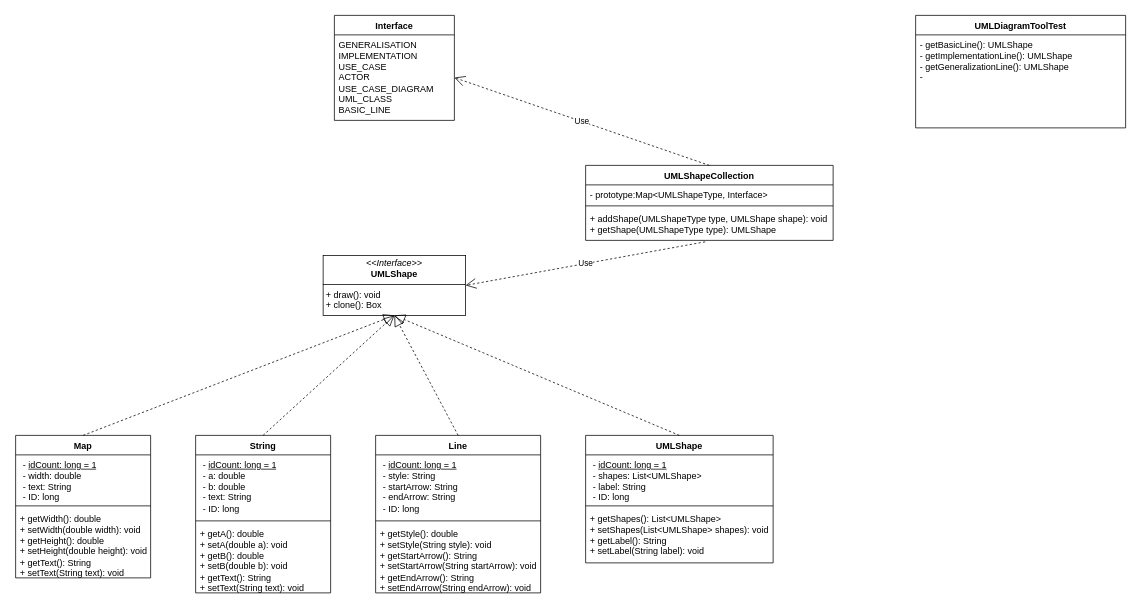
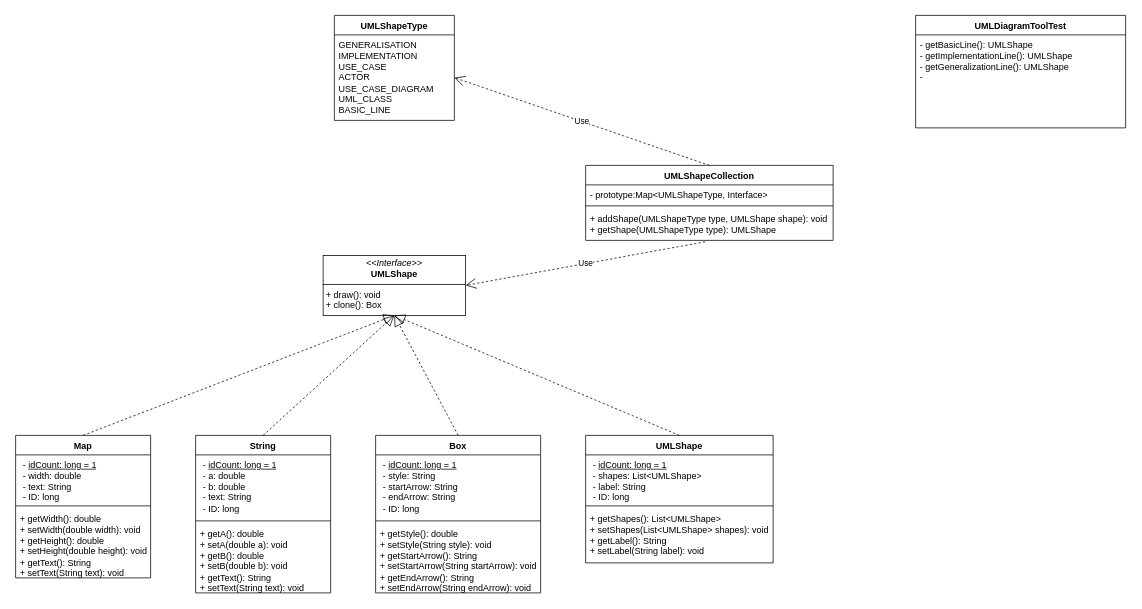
  <mxCell id="0" />
  <mxCell id="1" parent="0" />
  <mxCell id="2" value="Map" style="swimlane;fontStyle=1;align=center;verticalAlign=top;childLayout=stackLayout;horizontal=1;startSize=26;horizontalStack=0;resizeParent=1;resizeParentMax=0;resizeLast=0;collapsible=1;marginBottom=0;whiteSpace=wrap;html=1;" vertex="1" parent="1"><mxGeometry x="20" y="580" width="180" height="190" as="geometry" /></mxCell>
  <mxCell id="3" value="&lt;p style=&quot;margin: 0px 0px 0px 4px;&quot;&gt;-&amp;nbsp;&lt;u&gt;idCount: long = 1&lt;/u&gt;&lt;/p&gt;&lt;p style=&quot;margin: 0px 0px 0px 4px;&quot;&gt;- width: double&lt;/p&gt;&lt;p style=&quot;margin: 0px 0px 0px 4px;&quot;&gt;- text: String&lt;/p&gt;&lt;p style=&quot;margin: 0px 0px 0px 4px;&quot;&gt;- ID: long&lt;/p&gt;" style="text;strokeColor=none;fillColor=none;align=left;verticalAlign=top;spacingLeft=4;spacingRight=4;overflow=hidden;rotatable=0;points=[[0,0.5],[1,0.5]];portConstraint=eastwest;whiteSpace=wrap;html=1;" vertex="1" parent="2"><mxGeometry y="26" width="180" height="64" as="geometry" /></mxCell>
  <mxCell id="4" value="" style="line;strokeWidth=1;fillColor=none;align=left;verticalAlign=middle;spacingTop=-1;spacingLeft=3;spacingRight=3;rotatable=0;labelPosition=right;points=[];portConstraint=eastwest;strokeColor=inherit;" vertex="1" parent="2"><mxGeometry y="90" width="180" height="8" as="geometry" /></mxCell>
  <mxCell id="5" value="&lt;div&gt;+ getWidth(): double&lt;/div&gt;&lt;div&gt;+&lt;span style=&quot;background-color: initial;&quot;&gt;&amp;nbsp;setWidth(double width): void&lt;/span&gt;&lt;/div&gt;&lt;div&gt;+ getHeight(): double&lt;/div&gt;&lt;div&gt;+ setHeight(double height): void&lt;/div&gt;&lt;div&gt;+ getText(): String&lt;/div&gt;&lt;div&gt;+ setText(String text): void&lt;/div&gt;" style="text;strokeColor=none;fillColor=none;align=left;verticalAlign=top;spacingLeft=4;spacingRight=4;overflow=hidden;rotatable=0;points=[[0,0.5],[1,0.5]];portConstraint=eastwest;whiteSpace=wrap;html=1;" vertex="1" parent="2"><mxGeometry y="98" width="180" height="92" as="geometry" /></mxCell>
  <mxCell id="6" value="&lt;p style=&quot;margin:0px;margin-top:4px;text-align:center;&quot;&gt;&lt;i&gt;&amp;lt;&amp;lt;Interface&amp;gt;&amp;gt;&lt;/i&gt;&lt;br&gt;&lt;b&gt;UMLShape&lt;/b&gt;&lt;/p&gt;&lt;hr size=&quot;1&quot; style=&quot;border-style:solid;&quot;&gt;&lt;p style=&quot;margin:0px;margin-left:4px;&quot;&gt;+ draw(): void&lt;/p&gt;&lt;p style=&quot;margin:0px;margin-left:4px;&quot;&gt;+ clone(): Box&lt;/p&gt;" style="verticalAlign=top;align=left;overflow=fill;html=1;whiteSpace=wrap;" vertex="1" parent="1"><mxGeometry x="430" y="340" width="190" height="80" as="geometry" /></mxCell>
  <mxCell id="7" value="String" style="swimlane;fontStyle=1;align=center;verticalAlign=top;childLayout=stackLayout;horizontal=1;startSize=26;horizontalStack=0;resizeParent=1;resizeParentMax=0;resizeLast=0;collapsible=1;marginBottom=0;whiteSpace=wrap;html=1;" vertex="1" parent="1"><mxGeometry x="260" y="580" width="180" height="210" as="geometry" /></mxCell>
  <mxCell id="8" value="&lt;p style=&quot;margin: 0px 0px 0px 4px;&quot;&gt;-&amp;nbsp;&lt;u&gt;idCount: long = 1&lt;/u&gt;&lt;/p&gt;&lt;p style=&quot;margin: 0px 0px 0px 4px;&quot;&gt;- a: double&lt;/p&gt;&lt;p style=&quot;margin: 0px 0px 0px 4px;&quot;&gt;&lt;span style=&quot;background-color: initial;&quot;&gt;- b: double&lt;/span&gt;&lt;/p&gt;&lt;p style=&quot;margin: 0px 0px 0px 4px;&quot;&gt;&lt;span style=&quot;background-color: initial;&quot;&gt;- text: String&lt;/span&gt;&lt;/p&gt;&lt;p style=&quot;margin: 0px 0px 0px 4px;&quot;&gt;- ID: long&lt;/p&gt;" style="text;strokeColor=none;fillColor=none;align=left;verticalAlign=top;spacingLeft=4;spacingRight=4;overflow=hidden;rotatable=0;points=[[0,0.5],[1,0.5]];portConstraint=eastwest;whiteSpace=wrap;html=1;" vertex="1" parent="7"><mxGeometry y="26" width="180" height="84" as="geometry" /></mxCell>
  <mxCell id="9" value="" style="line;strokeWidth=1;fillColor=none;align=left;verticalAlign=middle;spacingTop=-1;spacingLeft=3;spacingRight=3;rotatable=0;labelPosition=right;points=[];portConstraint=eastwest;strokeColor=inherit;" vertex="1" parent="7"><mxGeometry y="110" width="180" height="8" as="geometry" /></mxCell>
  <mxCell id="10" value="&lt;div&gt;+ getA(): double&lt;/div&gt;&lt;div&gt;+&lt;span style=&quot;background-color: initial;&quot;&gt;&amp;nbsp;setA(double a): void&lt;/span&gt;&lt;/div&gt;&lt;div&gt;+ getB(): double&lt;/div&gt;&lt;div&gt;+ setB(double b): void&lt;/div&gt;&lt;div&gt;+ getText(): String&lt;/div&gt;&lt;div&gt;+ setText(String text): void&lt;/div&gt;" style="text;strokeColor=none;fillColor=none;align=left;verticalAlign=top;spacingLeft=4;spacingRight=4;overflow=hidden;rotatable=0;points=[[0,0.5],[1,0.5]];portConstraint=eastwest;whiteSpace=wrap;html=1;" vertex="1" parent="7"><mxGeometry y="118" width="180" height="92" as="geometry" /></mxCell>
- <mxCell id="11" value="Line" style="swimlane;fontStyle=1;align=center;verticalAlign=top;childLayout=stackLayout;horizontal=1;startSize=26;horizontalStack=0;resizeParent=1;resizeParentMax=0;resizeLast=0;collapsible=1;marginBottom=0;whiteSpace=wrap;html=1;" vertex="1" parent="1"><mxGeometry x="500" y="580" width="220" height="210" as="geometry" /></mxCell>
+ <mxCell id="11" value="Box" style="swimlane;fontStyle=1;align=center;verticalAlign=top;childLayout=stackLayout;horizontal=1;startSize=26;horizontalStack=0;resizeParent=1;resizeParentMax=0;resizeLast=0;collapsible=1;marginBottom=0;whiteSpace=wrap;html=1;" vertex="1" parent="1"><mxGeometry x="500" y="580" width="220" height="210" as="geometry" /></mxCell>
  <mxCell id="12" value="&lt;p style=&quot;margin: 0px 0px 0px 4px;&quot;&gt;-&amp;nbsp;&lt;u&gt;idCount: long = 1&lt;/u&gt;&lt;/p&gt;&lt;p style=&quot;margin: 0px 0px 0px 4px;&quot;&gt;- style: String&lt;/p&gt;&lt;p style=&quot;margin: 0px 0px 0px 4px;&quot;&gt;- startArrow: String&lt;/p&gt;&lt;p style=&quot;margin: 0px 0px 0px 4px;&quot;&gt;- endArrow: String&lt;/p&gt;&lt;p style=&quot;margin: 0px 0px 0px 4px;&quot;&gt;- ID: long&lt;/p&gt;" style="text;strokeColor=none;fillColor=none;align=left;verticalAlign=top;spacingLeft=4;spacingRight=4;overflow=hidden;rotatable=0;points=[[0,0.5],[1,0.5]];portConstraint=eastwest;whiteSpace=wrap;html=1;" vertex="1" parent="11"><mxGeometry y="26" width="220" height="84" as="geometry" /></mxCell>
  <mxCell id="13" value="" style="line;strokeWidth=1;fillColor=none;align=left;verticalAlign=middle;spacingTop=-1;spacingLeft=3;spacingRight=3;rotatable=0;labelPosition=right;points=[];portConstraint=eastwest;strokeColor=inherit;" vertex="1" parent="11"><mxGeometry y="110" width="220" height="8" as="geometry" /></mxCell>
  <mxCell id="14" value="&lt;div&gt;+ getStyle(): double&lt;/div&gt;&lt;div&gt;+&lt;span style=&quot;background-color: initial;&quot;&gt;&amp;nbsp;setStyle(String style): void&lt;/span&gt;&lt;/div&gt;&lt;div&gt;+ getStartArrow(): String&lt;/div&gt;&lt;div&gt;+ setStartArrow(String startArrow): void&lt;/div&gt;&lt;div&gt;+ getEndArrow(): String&lt;/div&gt;&lt;div&gt;+ setEndArrow(String endArrow): void&lt;/div&gt;" style="text;strokeColor=none;fillColor=none;align=left;verticalAlign=top;spacingLeft=4;spacingRight=4;overflow=hidden;rotatable=0;points=[[0,0.5],[1,0.5]];portConstraint=eastwest;whiteSpace=wrap;html=1;" vertex="1" parent="11"><mxGeometry y="118" width="220" height="92" as="geometry" /></mxCell>
  <mxCell id="15" value="UMLShape" style="swimlane;fontStyle=1;align=center;verticalAlign=top;childLayout=stackLayout;horizontal=1;startSize=26;horizontalStack=0;resizeParent=1;resizeParentMax=0;resizeLast=0;collapsible=1;marginBottom=0;whiteSpace=wrap;html=1;" vertex="1" parent="1"><mxGeometry x="780" y="580" width="250" height="170" as="geometry" /></mxCell>
  <mxCell id="16" value="&lt;p style=&quot;margin: 0px 0px 0px 4px;&quot;&gt;-&amp;nbsp;&lt;u&gt;idCount: long = 1&lt;/u&gt;&lt;/p&gt;&lt;p style=&quot;margin: 0px 0px 0px 4px;&quot;&gt;- shapes: List&amp;lt;UMLShape&amp;gt;&lt;/p&gt;&lt;p style=&quot;margin: 0px 0px 0px 4px;&quot;&gt;&lt;span style=&quot;background-color: initial;&quot;&gt;- label: String&lt;/span&gt;&lt;/p&gt;&lt;p style=&quot;margin: 0px 0px 0px 4px;&quot;&gt;&lt;span style=&quot;background-color: initial;&quot;&gt;- ID: long&lt;/span&gt;&lt;br&gt;&lt;/p&gt;" style="text;strokeColor=none;fillColor=none;align=left;verticalAlign=top;spacingLeft=4;spacingRight=4;overflow=hidden;rotatable=0;points=[[0,0.5],[1,0.5]];portConstraint=eastwest;whiteSpace=wrap;html=1;" vertex="1" parent="15"><mxGeometry y="26" width="250" height="64" as="geometry" /></mxCell>
  <mxCell id="17" value="" style="line;strokeWidth=1;fillColor=none;align=left;verticalAlign=middle;spacingTop=-1;spacingLeft=3;spacingRight=3;rotatable=0;labelPosition=right;points=[];portConstraint=eastwest;strokeColor=inherit;" vertex="1" parent="15"><mxGeometry y="90" width="250" height="8" as="geometry" /></mxCell>
  <mxCell id="18" value="&lt;div&gt;+ getShapes(): List&amp;lt;UMLShape&amp;gt;&lt;/div&gt;&lt;div&gt;+ setShapes(&lt;span style=&quot;background-color: initial;&quot;&gt;List&amp;lt;UMLShape&amp;gt; shapes): void&lt;/span&gt;&lt;/div&gt;&lt;div&gt;&lt;span style=&quot;background-color: initial;&quot;&gt;+ getLabel(): String&lt;/span&gt;&lt;/div&gt;&lt;div&gt;&lt;span style=&quot;background-color: initial;&quot;&gt;+ setLabel(String label): void&lt;/span&gt;&lt;/div&gt;" style="text;strokeColor=none;fillColor=none;align=left;verticalAlign=top;spacingLeft=4;spacingRight=4;overflow=hidden;rotatable=0;points=[[0,0.5],[1,0.5]];portConstraint=eastwest;whiteSpace=wrap;html=1;" vertex="1" parent="15"><mxGeometry y="98" width="250" height="72" as="geometry" /></mxCell>
  <mxCell id="19" value="" style="endArrow=block;dashed=1;endFill=0;endSize=12;html=1;rounded=0;exitX=0.5;exitY=0;exitDx=0;exitDy=0;entryX=0.5;entryY=1;entryDx=0;entryDy=0;" edge="1" parent="1" source="2" target="6"><mxGeometry width="160" relative="1" as="geometry"><mxPoint x="410" y="630" as="sourcePoint" /><mxPoint x="570" y="630" as="targetPoint" /></mxGeometry></mxCell>
  <mxCell id="20" value="" style="endArrow=block;dashed=1;endFill=0;endSize=12;html=1;rounded=0;exitX=0.5;exitY=0;exitDx=0;exitDy=0;entryX=0.5;entryY=1;entryDx=0;entryDy=0;" edge="1" parent="1" source="7" target="6"><mxGeometry width="160" relative="1" as="geometry"><mxPoint x="410" y="630" as="sourcePoint" /><mxPoint x="570" y="630" as="targetPoint" /></mxGeometry></mxCell>
  <mxCell id="21" value="" style="endArrow=block;dashed=1;endFill=0;endSize=12;html=1;rounded=0;exitX=0.5;exitY=0;exitDx=0;exitDy=0;entryX=0.5;entryY=1;entryDx=0;entryDy=0;" edge="1" parent="1" source="11" target="6"><mxGeometry width="160" relative="1" as="geometry"><mxPoint x="410" y="630" as="sourcePoint" /><mxPoint x="570" y="630" as="targetPoint" /></mxGeometry></mxCell>
  <mxCell id="22" value="" style="endArrow=block;dashed=1;endFill=0;endSize=12;html=1;rounded=0;exitX=0.5;exitY=0;exitDx=0;exitDy=0;entryX=0.5;entryY=1;entryDx=0;entryDy=0;" edge="1" parent="1" source="15" target="6"><mxGeometry width="160" relative="1" as="geometry"><mxPoint x="410" y="630" as="sourcePoint" /><mxPoint x="520" y="420" as="targetPoint" /></mxGeometry></mxCell>
  <mxCell id="23" value="UMLShapeCollection" style="swimlane;fontStyle=1;align=center;verticalAlign=top;childLayout=stackLayout;horizontal=1;startSize=26;horizontalStack=0;resizeParent=1;resizeParentMax=0;resizeLast=0;collapsible=1;marginBottom=0;whiteSpace=wrap;html=1;" vertex="1" parent="1"><mxGeometry x="780" y="220" width="330" height="100" as="geometry" /></mxCell>
  <mxCell id="24" value="- prototype:Map&amp;lt;UMLShapeType, Interface&amp;gt;" style="text;strokeColor=none;fillColor=none;align=left;verticalAlign=top;spacingLeft=4;spacingRight=4;overflow=hidden;rotatable=0;points=[[0,0.5],[1,0.5]];portConstraint=eastwest;whiteSpace=wrap;html=1;" vertex="1" parent="23"><mxGeometry y="26" width="330" height="24" as="geometry" /></mxCell>
  <mxCell id="25" value="" style="line;strokeWidth=1;fillColor=none;align=left;verticalAlign=middle;spacingTop=-1;spacingLeft=3;spacingRight=3;rotatable=0;labelPosition=right;points=[];portConstraint=eastwest;strokeColor=inherit;" vertex="1" parent="23"><mxGeometry y="50" width="330" height="8" as="geometry" /></mxCell>
  <mxCell id="26" value="+ addShape(UMLShapeType type, UMLShape shape): void&lt;div&gt;+ getShape(UMLShapeType type): UMLShape&lt;/div&gt;" style="text;strokeColor=none;fillColor=none;align=left;verticalAlign=top;spacingLeft=4;spacingRight=4;overflow=hidden;rotatable=0;points=[[0,0.5],[1,0.5]];portConstraint=eastwest;whiteSpace=wrap;html=1;" vertex="1" parent="23"><mxGeometry y="58" width="330" height="42" as="geometry" /></mxCell>
  <mxCell id="27" value="Use" style="endArrow=open;endSize=12;dashed=1;html=1;rounded=0;exitX=0.483;exitY=1.046;exitDx=0;exitDy=0;exitPerimeter=0;entryX=1;entryY=0.5;entryDx=0;entryDy=0;" edge="1" parent="1" source="26" target="6"><mxGeometry width="160" relative="1" as="geometry"><mxPoint x="680" y="450" as="sourcePoint" /><mxPoint x="840" y="450" as="targetPoint" /></mxGeometry></mxCell>
- <mxCell id="28" value="Interface" style="swimlane;fontStyle=1;align=center;verticalAlign=top;childLayout=stackLayout;horizontal=1;startSize=26;horizontalStack=0;resizeParent=1;resizeParentMax=0;resizeLast=0;collapsible=1;marginBottom=0;whiteSpace=wrap;html=1;" vertex="1" parent="1"><mxGeometry x="445" y="20" width="160" height="140" as="geometry" /></mxCell>
+ <mxCell id="28" value="UMLShapeType" style="swimlane;fontStyle=1;align=center;verticalAlign=top;childLayout=stackLayout;horizontal=1;startSize=26;horizontalStack=0;resizeParent=1;resizeParentMax=0;resizeLast=0;collapsible=1;marginBottom=0;whiteSpace=wrap;html=1;" vertex="1" parent="1"><mxGeometry x="445" y="20" width="160" height="140" as="geometry" /></mxCell>
  <mxCell id="29" value="GENERALISATION&lt;div&gt;IMPLEMENTATION&lt;/div&gt;&lt;div&gt;USE_CASE&lt;/div&gt;&lt;div&gt;ACTOR&lt;/div&gt;&lt;div&gt;USE_CASE_DIAGRAM&lt;/div&gt;&lt;div&gt;UML_CLASS&lt;/div&gt;&lt;div&gt;BASIC_LINE&lt;/div&gt;" style="text;strokeColor=none;fillColor=none;align=left;verticalAlign=top;spacingLeft=4;spacingRight=4;overflow=hidden;rotatable=0;points=[[0,0.5],[1,0.5]];portConstraint=eastwest;whiteSpace=wrap;html=1;" vertex="1" parent="28"><mxGeometry y="26" width="160" height="114" as="geometry" /></mxCell>
  <mxCell id="30" value="Use" style="endArrow=open;endSize=12;dashed=1;html=1;rounded=0;exitX=0.5;exitY=0;exitDx=0;exitDy=0;entryX=1;entryY=0.5;entryDx=0;entryDy=0;" edge="1" parent="1" source="23" target="29"><mxGeometry width="160" relative="1" as="geometry"><mxPoint x="590" y="310" as="sourcePoint" /><mxPoint x="750" y="310" as="targetPoint" /></mxGeometry></mxCell>
  <mxCell id="31" value="UMLDiagramToolTest" style="swimlane;fontStyle=1;align=center;verticalAlign=top;childLayout=stackLayout;horizontal=1;startSize=26;horizontalStack=0;resizeParent=1;resizeParentMax=0;resizeLast=0;collapsible=1;marginBottom=0;whiteSpace=wrap;html=1;" vertex="1" parent="1"><mxGeometry x="1220" y="20" width="280" height="150" as="geometry" /></mxCell>
  <mxCell id="32" value="- getBasicLine(): UMLShape&lt;div&gt;- getImplementationLine(): UMLShape&lt;/div&gt;&lt;div&gt;- getGeneralizationLine(): UMLShape&lt;/div&gt;&lt;div&gt;-&lt;/div&gt;" style="text;strokeColor=none;fillColor=none;align=left;verticalAlign=top;spacingLeft=4;spacingRight=4;overflow=hidden;rotatable=0;points=[[0,0.5],[1,0.5]];portConstraint=eastwest;whiteSpace=wrap;html=1;" vertex="1" parent="31"><mxGeometry y="26" width="280" height="124" as="geometry" /></mxCell>
